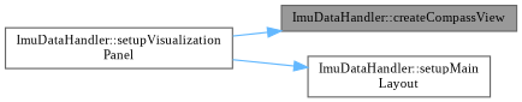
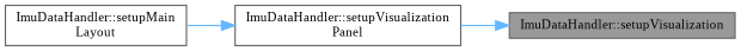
  digraph {
    fontname="Liberation Serif"
    rankdir=RL
    node [color=grey40 fillcolor=white fontname="Liberation Serif" fontsize=10 shape=box style=filled]
    edge [color=steelblue1 dir=back fontname="Liberation Serif" fontsize=10 labelfontname=Helvetica labelfontsize=10 style=solid]
-   n1 [color=gray40 fillcolor=grey60 fontcolor=black height=0.2 label="ImuDataHandler::createCompassView" width=0.4]
+   n1 [color=gray40 fillcolor=grey60 fontcolor=black height=0.2 label="ImuDataHandler::setupVisualization" width=0.4]
    n2 [height=0.2 label="ImuDataHandler::setupVisualization\lPanel" width=0.4]
    n3 [height=0.2 label="ImuDataHandler::setupMain\lLayout" width=0.4]
    n1 -> n2
-   n3 -> n2
+   n2 -> n3
  }
